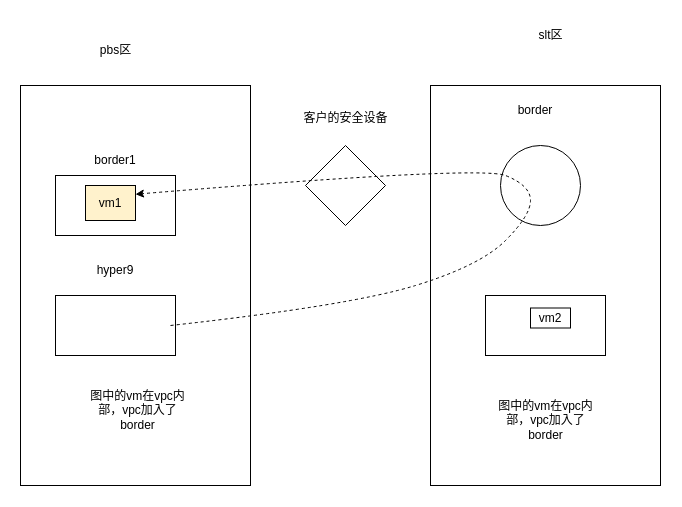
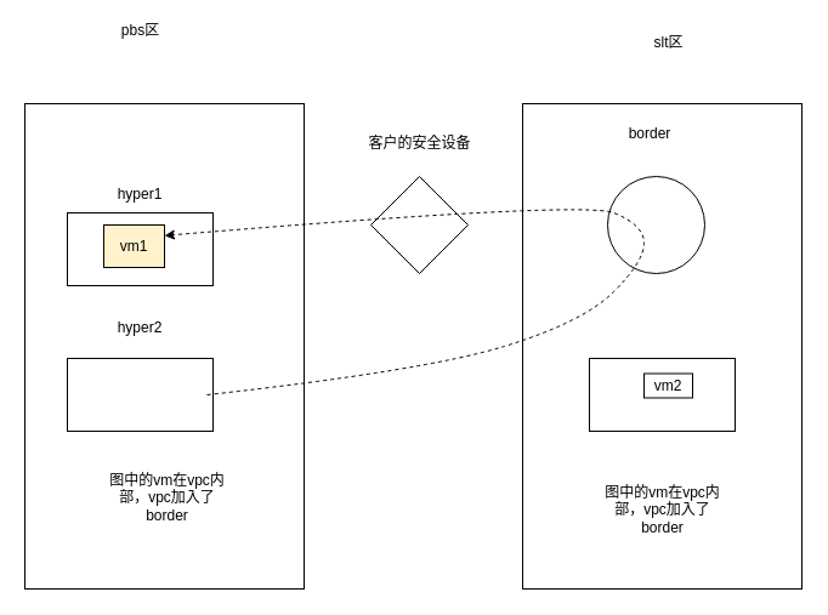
  <mxCell id="0" />
  <mxCell id="1" parent="0" />
  <mxCell id="2" value="" style="rounded=0;whiteSpace=wrap;html=1;" vertex="1" parent="1"><mxGeometry x="20" y="85" width="230" height="400" as="geometry" /></mxCell>
  <mxCell id="3" value="" style="rounded=0;whiteSpace=wrap;html=1;" vertex="1" parent="1"><mxGeometry x="430" y="85" width="230" height="400" as="geometry" /></mxCell>
- <mxCell id="4" value="pbs区" style="text;html=1;align=center;verticalAlign=middle;resizable=0;points=[];autosize=1;strokeColor=none;fillColor=none;" vertex="1" parent="1"><mxGeometry x="90" y="35" width="50" height="30" as="geometry" /></mxCell>
+ <mxCell id="4" value="pbs区" style="text;html=1;align=center;verticalAlign=middle;resizable=0;points=[];autosize=1;strokeColor=none;fillColor=none;" vertex="1" parent="1"><mxGeometry x="90" y="10" width="50" height="30" as="geometry" /></mxCell>
  <mxCell id="5" value="slt区" style="text;html=1;align=center;verticalAlign=middle;resizable=0;points=[];autosize=1;strokeColor=none;fillColor=none;" vertex="1" parent="1"><mxGeometry x="525" y="20" width="50" height="30" as="geometry" /></mxCell>
  <mxCell id="6" value="" style="rounded=0;whiteSpace=wrap;html=1;" vertex="1" parent="1"><mxGeometry x="55" y="175" width="120" height="60" as="geometry" /></mxCell>
  <mxCell id="7" value="" style="rounded=0;whiteSpace=wrap;html=1;" vertex="1" parent="1"><mxGeometry x="55" y="295" width="120" height="60" as="geometry" /></mxCell>
  <mxCell id="8" value="" style="rounded=0;whiteSpace=wrap;html=1;" vertex="1" parent="1"><mxGeometry x="485" y="295" width="120" height="60" as="geometry" /></mxCell>
- <mxCell id="9" value="border1" style="text;html=1;align=center;verticalAlign=middle;whiteSpace=wrap;rounded=0;" vertex="1" parent="1"><mxGeometry x="85" y="145" width="60" height="30" as="geometry" /></mxCell>
- <mxCell id="10" value="hyper9" style="text;html=1;align=center;verticalAlign=middle;whiteSpace=wrap;rounded=0;" vertex="1" parent="1"><mxGeometry x="85" y="255" width="60" height="30" as="geometry" /></mxCell>
+ <mxCell id="9" value="hyper1" style="text;html=1;align=center;verticalAlign=middle;whiteSpace=wrap;rounded=0;" vertex="1" parent="1"><mxGeometry x="85" y="145" width="60" height="30" as="geometry" /></mxCell>
+ <mxCell id="10" value="hyper2" style="text;html=1;align=center;verticalAlign=middle;whiteSpace=wrap;rounded=0;" vertex="1" parent="1"><mxGeometry x="85" y="255" width="60" height="30" as="geometry" /></mxCell>
  <mxCell id="11" value="" style="ellipse;whiteSpace=wrap;html=1;aspect=fixed;" vertex="1" parent="1"><mxGeometry x="500" y="145" width="80" height="80" as="geometry" /></mxCell>
  <mxCell id="12" value="border" style="text;html=1;align=center;verticalAlign=middle;whiteSpace=wrap;rounded=0;" vertex="1" parent="1"><mxGeometry x="505" y="95" width="60" height="30" as="geometry" /></mxCell>
  <mxCell id="13" value="vm1" style="rounded=0;whiteSpace=wrap;html=1;fillColor=#fff2cc;" vertex="1" parent="1"><mxGeometry x="85" y="185" width="50" height="35" as="geometry" /></mxCell>
  <mxCell id="14" value="vm2" style="rounded=0;whiteSpace=wrap;html=1;" vertex="1" parent="1"><mxGeometry x="530" y="307.5" width="40" height="20" as="geometry" /></mxCell>
  <mxCell id="15" value="图中的vm在vpc内部，vpc加入了border" style="text;html=1;align=center;verticalAlign=middle;whiteSpace=wrap;rounded=0;" vertex="1" parent="1"><mxGeometry x="85" y="395" width="105" height="30" as="geometry" /></mxCell>
  <mxCell id="16" value="图中的vm在vpc内部，vpc加入了border" style="text;html=1;align=center;verticalAlign=middle;whiteSpace=wrap;rounded=0;" vertex="1" parent="1"><mxGeometry x="492.5" y="405" width="105" height="30" as="geometry" /></mxCell>
  <mxCell id="17" value="" style="rhombus;whiteSpace=wrap;html=1;" vertex="1" parent="1"><mxGeometry x="305" y="145" width="80" height="80" as="geometry" /></mxCell>
  <mxCell id="18" value="" style="curved=1;endArrow=classic;html=1;rounded=0;entryX=1;entryY=0.25;entryDx=0;entryDy=0;dashed=1;" edge="1" parent="1" target="13"><mxGeometry width="50" height="50" relative="1" as="geometry"><mxPoint x="170" y="325" as="sourcePoint" /><mxPoint x="220" y="275" as="targetPoint" /><Array as="points"><mxPoint x="350" y="305" /><mxPoint x="480" y="265" /><mxPoint x="530" y="215" /><mxPoint x="530" y="185" /><mxPoint x="480" y="165" /></Array></mxGeometry></mxCell>
  <mxCell id="19" value="客户的安全设备" style="text;html=1;align=center;verticalAlign=middle;resizable=0;points=[];autosize=1;strokeColor=none;fillColor=none;" vertex="1" parent="1"><mxGeometry x="290" y="103" width="110" height="30" as="geometry" /></mxCell>
